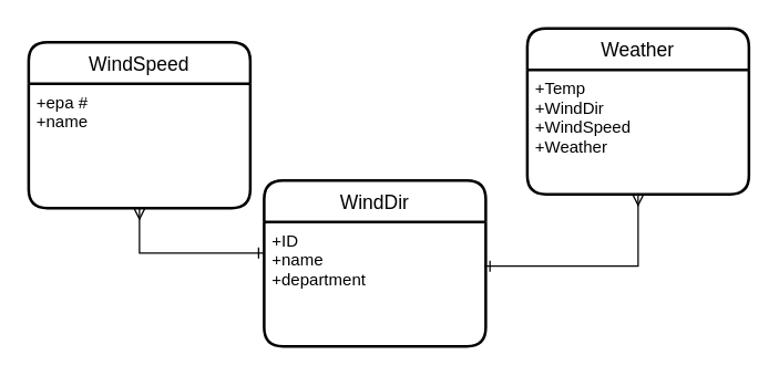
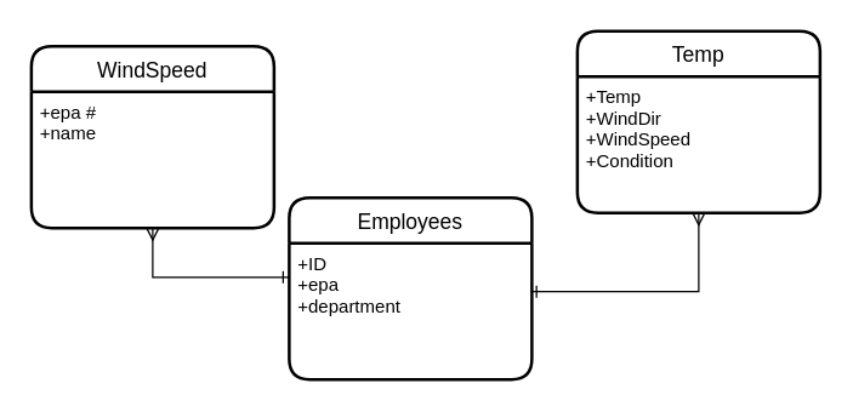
  <mxCell id="0" />
  <mxCell id="1" parent="0" />
  <mxCell id="2" value="" style="edgeStyle=orthogonalEdgeStyle;rounded=0;orthogonalLoop=1;jettySize=auto;html=1;startArrow=ERone;startFill=0;endArrow=ERmany;endFill=0;exitX=0;exitY=0.25;exitDx=0;exitDy=0;" edge="1" parent="1" source="5" target="6"><mxGeometry relative="1" as="geometry"><mxPoint x="200" y="-30" as="sourcePoint" /><mxPoint x="100" y="90" as="targetPoint" /><Array as="points" /></mxGeometry></mxCell>
  <mxCell id="3" style="edgeStyle=orthogonalEdgeStyle;rounded=0;orthogonalLoop=1;jettySize=auto;html=1;exitX=0.994;exitY=0.356;exitDx=0;exitDy=0;startArrow=ERone;startFill=0;endArrow=ERmany;endFill=0;exitPerimeter=0;" edge="1" parent="1" source="5" target="9"><mxGeometry relative="1" as="geometry"><mxPoint x="420" y="130" as="targetPoint" /></mxGeometry></mxCell>
- <mxCell id="4" value="WindDir" style="swimlane;childLayout=stackLayout;horizontal=1;startSize=30;horizontalStack=0;rounded=1;fontSize=14;fontStyle=0;strokeWidth=2;resizeParent=0;resizeLast=1;shadow=0;dashed=0;align=center;" vertex="1" parent="1"><mxGeometry x="190" y="130" width="160" height="120" as="geometry" /></mxCell>
- <mxCell id="5" value="+ID&#10;+name&#10;+department" style="align=left;strokeColor=none;fillColor=none;spacingLeft=4;fontSize=12;verticalAlign=top;resizable=0;rotatable=0;part=1;rounded=0;" vertex="1" parent="4"><mxGeometry y="30" width="160" height="90" as="geometry" /></mxCell>
+ <mxCell id="4" value="Employees" style="swimlane;childLayout=stackLayout;horizontal=1;startSize=30;horizontalStack=0;rounded=1;fontSize=14;fontStyle=0;strokeWidth=2;resizeParent=0;resizeLast=1;shadow=0;dashed=0;align=center;" vertex="1" parent="1"><mxGeometry x="190" y="130" width="160" height="120" as="geometry" /></mxCell>
+ <mxCell id="5" value="+ID&#10;+epa&#10;+department" style="align=left;strokeColor=none;fillColor=none;spacingLeft=4;fontSize=12;verticalAlign=top;resizable=0;rotatable=0;part=1;rounded=0;" vertex="1" parent="4"><mxGeometry y="30" width="160" height="90" as="geometry" /></mxCell>
  <mxCell id="6" value="WindSpeed" style="swimlane;childLayout=stackLayout;horizontal=1;startSize=30;horizontalStack=0;rounded=1;fontSize=14;fontStyle=0;strokeWidth=2;resizeParent=0;resizeLast=1;shadow=0;dashed=0;align=center;" vertex="1" parent="1"><mxGeometry x="20" y="30" width="160" height="120" as="geometry" /></mxCell>
  <mxCell id="7" value="+epa #&#10;+name&#10;" style="align=left;strokeColor=none;fillColor=none;spacingLeft=4;fontSize=12;verticalAlign=top;resizable=0;rotatable=0;part=1;rounded=0;" vertex="1" parent="6"><mxGeometry y="30" width="160" height="90" as="geometry" /></mxCell>
- <mxCell id="8" value="Weather" style="swimlane;childLayout=stackLayout;horizontal=1;startSize=30;horizontalStack=0;rounded=1;fontSize=14;fontStyle=0;strokeWidth=2;resizeParent=0;resizeLast=1;shadow=0;dashed=0;align=center;" vertex="1" parent="1"><mxGeometry x="380" y="20" width="160" height="120" as="geometry" /></mxCell>
- <mxCell id="9" value="+Temp&#10;+WindDir&#10;+WindSpeed&#10;+Weather" style="align=left;strokeColor=none;fillColor=none;spacingLeft=4;fontSize=12;verticalAlign=top;resizable=0;rotatable=0;part=1;rounded=0;" vertex="1" parent="8"><mxGeometry y="30" width="160" height="90" as="geometry" /></mxCell>
+ <mxCell id="8" value="Temp" style="swimlane;childLayout=stackLayout;horizontal=1;startSize=30;horizontalStack=0;rounded=1;fontSize=14;fontStyle=0;strokeWidth=2;resizeParent=0;resizeLast=1;shadow=0;dashed=0;align=center;" vertex="1" parent="1"><mxGeometry x="380" y="20" width="160" height="120" as="geometry" /></mxCell>
+ <mxCell id="9" value="+Temp&#10;+WindDir&#10;+WindSpeed&#10;+Condition" style="align=left;strokeColor=none;fillColor=none;spacingLeft=4;fontSize=12;verticalAlign=top;resizable=0;rotatable=0;part=1;rounded=0;" vertex="1" parent="8"><mxGeometry y="30" width="160" height="90" as="geometry" /></mxCell>
